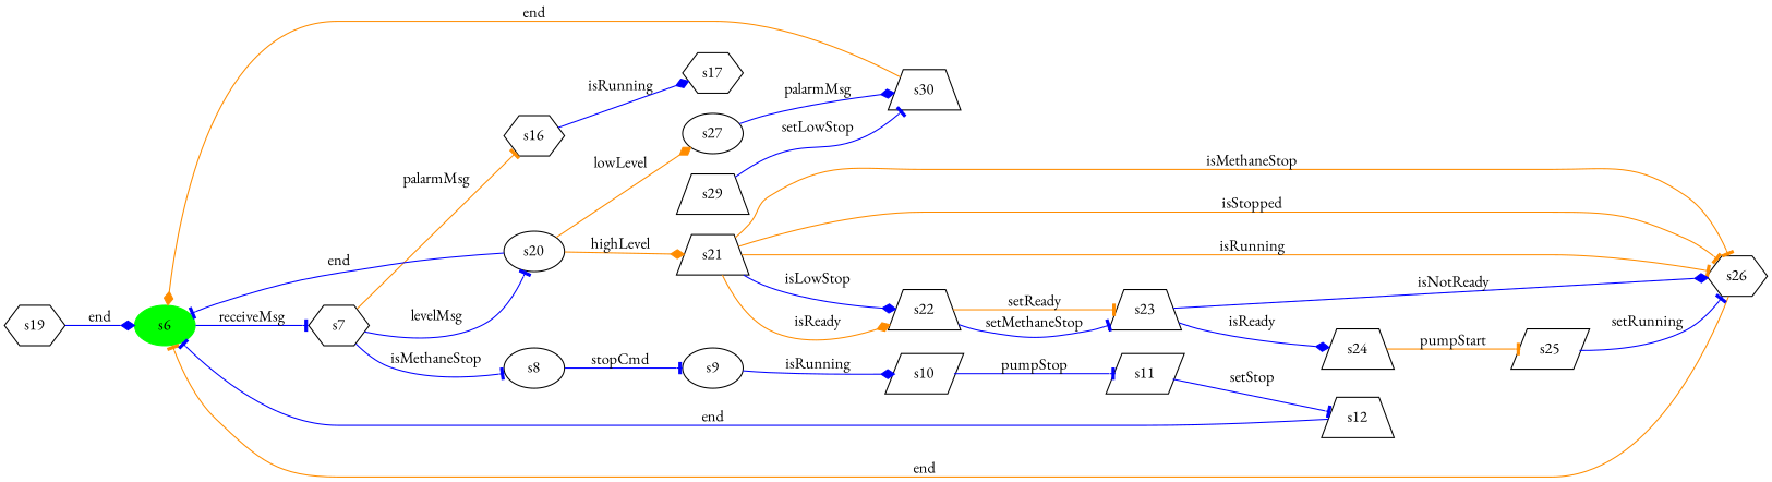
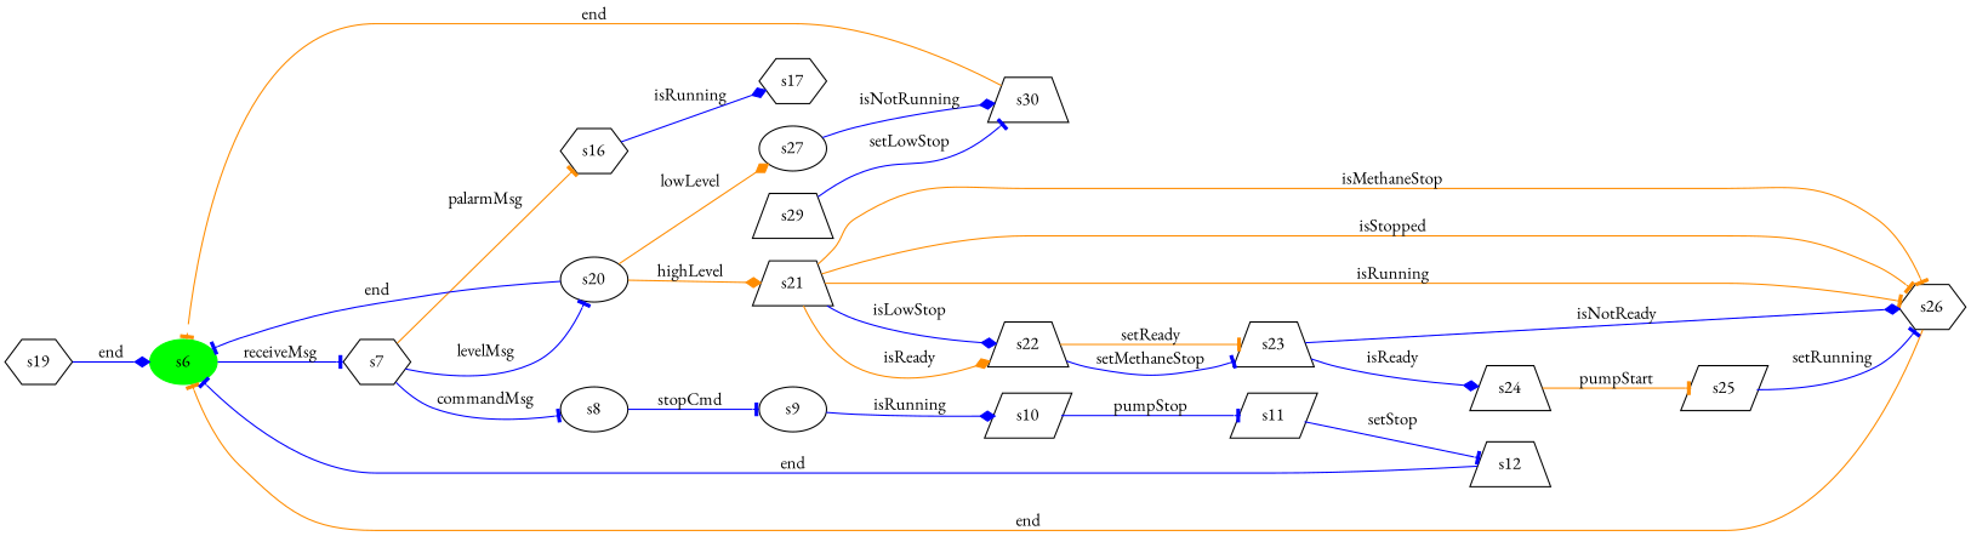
  digraph {
    fontname="EB Garamond"
    rankdir=LR
    node [fontname="EB Garamond" shape=trapezium]
    edge [arrowhead=tee color=blue fontname="EB Garamond"]
    n1 [color=green label=s6 shape=ellipse style=filled]
    n2 [label=s7 shape=hexagon]
    n3 [label=s16 shape=hexagon]
    n4 [label=s20 shape=ellipse]
    n5 [label=s8 shape=ellipse]
    n6 [label=s17 shape=hexagon]
    n7 [label=s27 shape=ellipse]
    n8 [label=s21]
    n9 [label=s9 shape=ellipse]
    n10 [label=s30]
    n11 [label=s22]
    n12 [label=s26 shape=hexagon]
    n13 [label=s10 shape=parallelogram]
    n14 [label=s11 shape=parallelogram]
    n15 [label=s12]
    n16 [label=s23]
    n17 [label=s24]
    n18 [label=s25 shape=parallelogram]
    n19 [label=s19 shape=hexagon]
    n20 [label=s29]
    n1 -> n2 [label=" receiveMsg "]
    n2 -> n3 [color=darkorange label=" palarmMsg "]
    n2 -> n4 [label=" levelMsg "]
-   n2 -> n5 [label=" isMethaneStop "]
+   n2 -> n5 [label=" commandMsg "]
    n3 -> n6 [arrowhead=diamond label=" isRunning "]
    n4 -> n1 [label=" end "]
    n4 -> n7 [arrowhead=diamond color=darkorange label=" lowLevel "]
    n4 -> n8 [arrowhead=diamond color=darkorange label=" highLevel "]
    n5 -> n9 [label=" stopCmd "]
-   n7 -> n10 [arrowhead=diamond label=" palarmMsg "]
+   n7 -> n10 [arrowhead=diamond label=" isNotRunning "]
    n8 -> n11 [arrowhead=diamond color=darkorange label=" isReady "]
    n8 -> n11 [arrowhead=diamond label=" isLowStop "]
    n8 -> n12 [color=darkorange label=" isMethaneStop "]
    n8 -> n12 [color=darkorange label=" isStopped "]
    n8 -> n12 [color=darkorange label=" isRunning "]
    n9 -> n13 [arrowhead=diamond label=" isRunning "]
-   n10 -> n1 [arrowhead=diamond color=darkorange label=" end "]
+   n10 -> n1 [color=darkorange label=" end "]
    n11 -> n16 [color=darkorange label=" setReady "]
    n11 -> n16 [label=" setMethaneStop "]
    n12 -> n1 [color=darkorange label=" end "]
    n13 -> n14 [label=" pumpStop "]
    n14 -> n15 [label=" setStop "]
    n15 -> n1 [label=" end "]
    n16 -> n12 [arrowhead=diamond label=" isNotReady "]
    n16 -> n17 [arrowhead=diamond label=" isReady "]
    n17 -> n18 [color=darkorange label=" pumpStart "]
    n18 -> n12 [label=" setRunning "]
    n19 -> n1 [arrowhead=diamond label=" end "]
    n20 -> n10 [label=" setLowStop "]
  }
